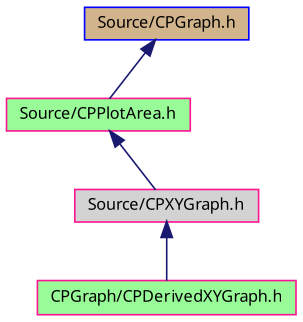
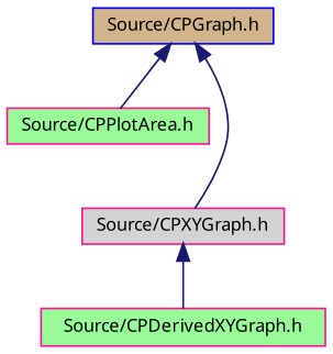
  digraph {
    node [color=deeppink fillcolor=palegreen fontname="Lucinda Grande" fontsize=10 shape=record style=filled]
    edge [color=midnightblue dir=back fontname="Lucinda Grande" fontsize=10 labelfontname="Lucinda Grande" labelfontsize=10 style=solid]
    n1 [color=blue fillcolor=tan fontcolor=black height=0.2 label="Source/CPGraph.h" width=0.4]
    n2 [height=0.2 label="Source/CPPlotArea.h" width=0.4]
    n3 [fillcolor=lightgrey height=0.2 label="Source/CPXYGraph.h" width=0.4]
-   n4 [height=0.2 label="CPGraph/CPDerivedXYGraph.h" width=0.4]
+   n4 [height=0.2 label="Source/CPDerivedXYGraph.h" width=0.4]
    n1 -> n2
-   n2 -> n3
+   n1 -> n3
    n3 -> n4
  }
